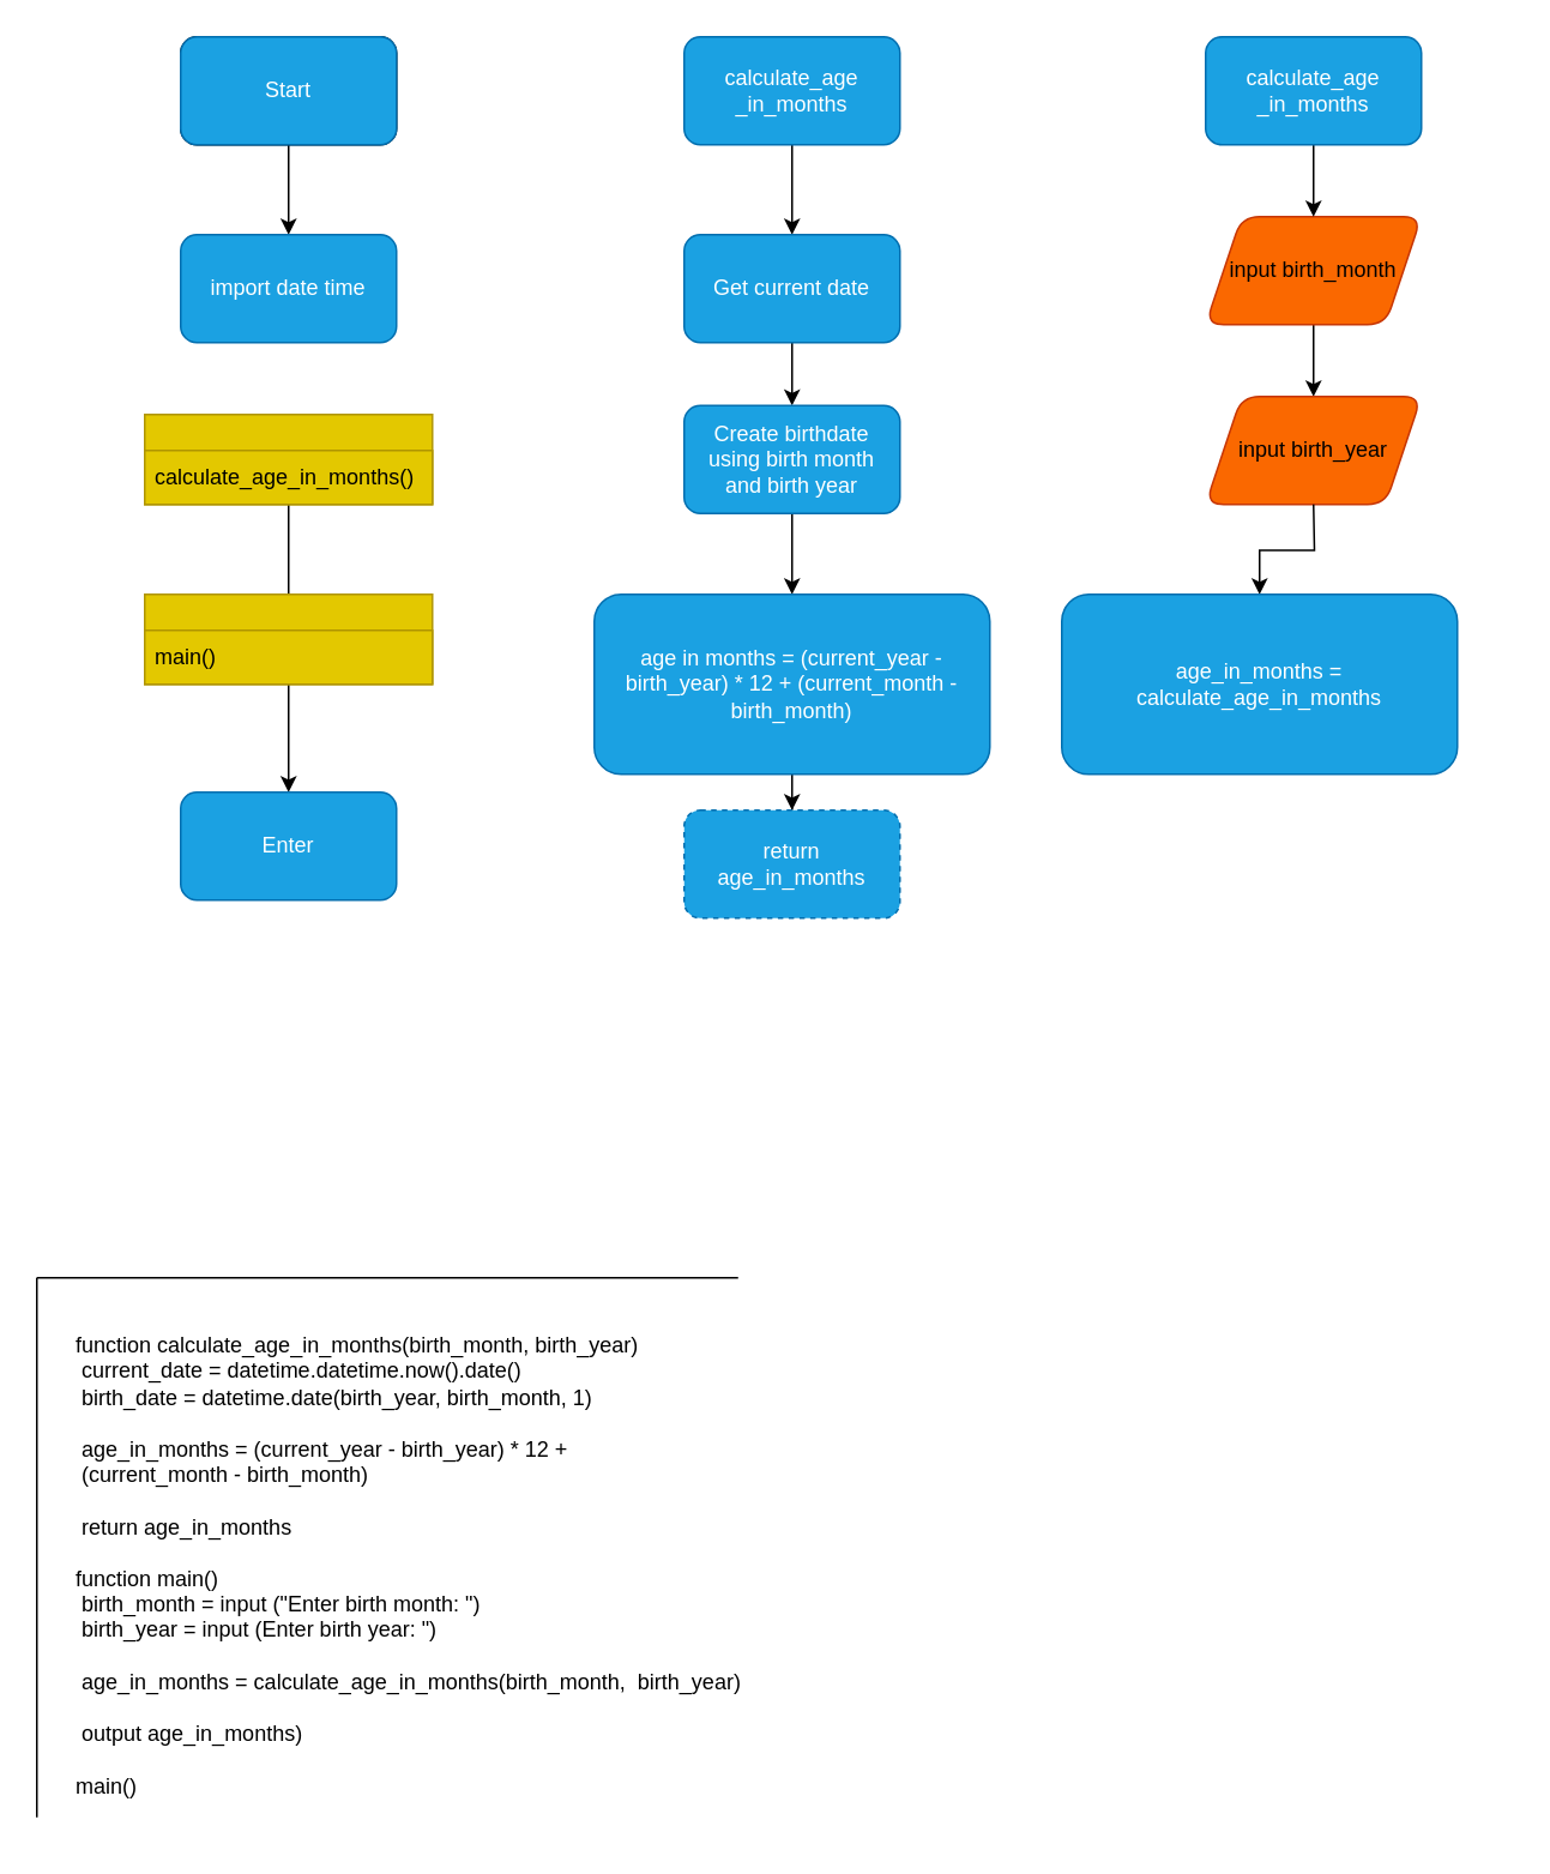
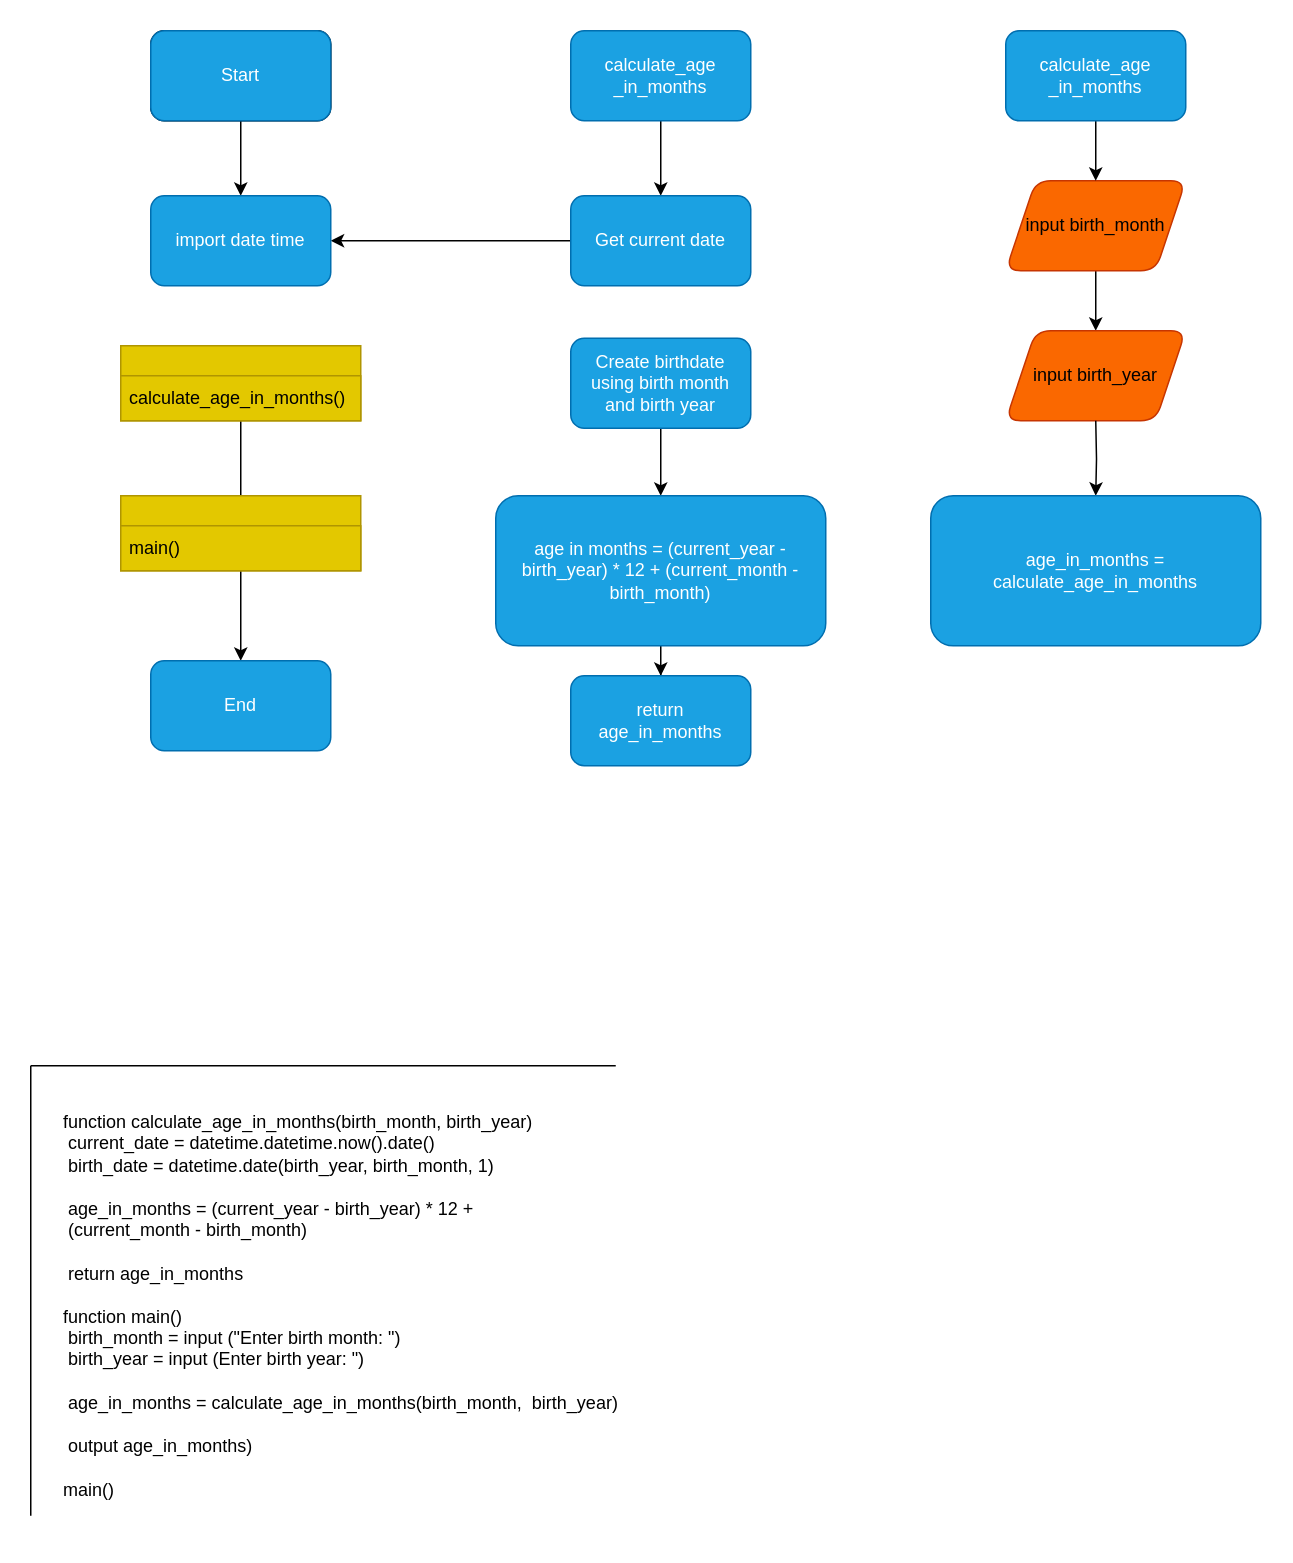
  <mxCell id="0" />
  <mxCell id="1" parent="0" />
  <mxCell id="2" value="" style="edgeStyle=orthogonalEdgeStyle;rounded=0;orthogonalLoop=1;jettySize=auto;html=1;" edge="1" parent="1" source="3"><mxGeometry relative="1" as="geometry"><mxPoint x="160" y="130" as="targetPoint" /></mxGeometry></mxCell>
  <mxCell id="3" value="Start" style="rounded=1;whiteSpace=wrap;html=1;" vertex="1" parent="1"><mxGeometry x="100" y="20" width="120" height="60" as="geometry" /></mxCell>
  <mxCell id="4" value="" style="edgeStyle=orthogonalEdgeStyle;rounded=0;orthogonalLoop=1;jettySize=auto;html=1;" edge="1" parent="1" source="5"><mxGeometry relative="1" as="geometry"><mxPoint x="730" y="220" as="targetPoint" /></mxGeometry></mxCell>
  <mxCell id="5" value="input birth_month" style="shape=parallelogram;perimeter=parallelogramPerimeter;whiteSpace=wrap;html=1;fixedSize=1;rounded=1;fillColor=#fa6800;fontColor=#000000;strokeColor=#C73500;" vertex="1" parent="1"><mxGeometry x="670" y="120" width="120" height="60" as="geometry" /></mxCell>
  <mxCell id="6" value="input birth_year" style="shape=parallelogram;perimeter=parallelogramPerimeter;whiteSpace=wrap;html=1;fixedSize=1;rounded=1;fillColor=#fa6800;fontColor=#000000;strokeColor=#C73500;" vertex="1" parent="1"><mxGeometry x="670" y="220" width="120" height="60" as="geometry" /></mxCell>
  <mxCell id="7" value="" style="edgeStyle=orthogonalEdgeStyle;rounded=0;orthogonalLoop=1;jettySize=auto;html=1;" edge="1" parent="1" source="8"><mxGeometry relative="1" as="geometry"><mxPoint x="160" y="440" as="targetPoint" /></mxGeometry></mxCell>
  <mxCell id="8" value="" style="swimlane;fontStyle=0;childLayout=stackLayout;horizontal=1;startSize=20;horizontalStack=0;resizeParent=1;resizeParentMax=0;resizeLast=0;collapsible=1;marginBottom=0;whiteSpace=wrap;html=1;fillColor=#e3c800;fontColor=#000000;strokeColor=#B09500;" vertex="1" parent="1"><mxGeometry x="80" y="230" width="160" height="50" as="geometry" /></mxCell>
  <mxCell id="9" value="calculate_age_in_months()" style="text;strokeColor=#B09500;fillColor=#e3c800;align=left;verticalAlign=middle;spacingLeft=4;spacingRight=4;overflow=hidden;points=[[0,0.5],[1,0.5]];portConstraint=eastwest;rotatable=0;whiteSpace=wrap;html=1;fontColor=#000000;" vertex="1" parent="8"><mxGeometry y="20" width="160" height="30" as="geometry" /></mxCell>
  <mxCell id="10" value="" style="edgeStyle=orthogonalEdgeStyle;rounded=0;orthogonalLoop=1;jettySize=auto;html=1;" edge="1" parent="1" source="11"><mxGeometry relative="1" as="geometry"><mxPoint x="440" y="130" as="targetPoint" /></mxGeometry></mxCell>
  <mxCell id="11" value="calculate_age&lt;br&gt;_in_months" style="rounded=1;whiteSpace=wrap;html=1;fillColor=#1ba1e2;fontColor=#ffffff;strokeColor=#006EAF;" vertex="1" parent="1"><mxGeometry x="380" y="20" width="120" height="60" as="geometry" /></mxCell>
- <mxCell id="12" value="" style="edgeStyle=orthogonalEdgeStyle;rounded=0;orthogonalLoop=1;jettySize=auto;html=1;" edge="1" parent="1" source="13" target="15"><mxGeometry relative="1" as="geometry" /></mxCell>
+ <mxCell id="12" value="" style="edgeStyle=orthogonalEdgeStyle;rounded=0;orthogonalLoop=1;jettySize=auto;html=1;" edge="1" parent="1" source="13" target="20"><mxGeometry relative="1" as="geometry" /></mxCell>
  <mxCell id="13" value="Get current date" style="whiteSpace=wrap;html=1;rounded=1;fillColor=#1ba1e2;fontColor=#ffffff;strokeColor=#006EAF;" vertex="1" parent="1"><mxGeometry x="380" y="130" width="120" height="60" as="geometry" /></mxCell>
  <mxCell id="14" value="" style="edgeStyle=orthogonalEdgeStyle;rounded=0;orthogonalLoop=1;jettySize=auto;html=1;" edge="1" parent="1" source="15" target="17"><mxGeometry relative="1" as="geometry" /></mxCell>
  <mxCell id="15" value="Create birthdate using birth month&lt;br&gt;and birth year" style="whiteSpace=wrap;html=1;rounded=1;fillColor=#1ba1e2;fontColor=#ffffff;strokeColor=#006EAF;" vertex="1" parent="1"><mxGeometry x="380" y="225" width="120" height="60" as="geometry" /></mxCell>
  <mxCell id="16" value="" style="edgeStyle=orthogonalEdgeStyle;rounded=0;orthogonalLoop=1;jettySize=auto;html=1;" edge="1" parent="1" source="17" target="18"><mxGeometry relative="1" as="geometry" /></mxCell>
  <mxCell id="17" value="age in months = (current_year - birth_year) * 12 + (current_month -&lt;br&gt;birth_month)" style="whiteSpace=wrap;html=1;rounded=1;fillColor=#1ba1e2;fontColor=#ffffff;strokeColor=#006EAF;" vertex="1" parent="1"><mxGeometry x="330" y="330" width="220" height="100" as="geometry" /></mxCell>
- <mxCell id="18" value="return&lt;br&gt;age_in_months" style="whiteSpace=wrap;html=1;rounded=1;fillColor=#1ba1e2;fontColor=#ffffff;strokeColor=#006EAF;dashed=1;" vertex="1" parent="1"><mxGeometry x="380" y="450" width="120" height="60" as="geometry" /></mxCell>
+ <mxCell id="18" value="return&lt;br&gt;age_in_months" style="whiteSpace=wrap;html=1;rounded=1;fillColor=#1ba1e2;fontColor=#ffffff;strokeColor=#006EAF;" vertex="1" parent="1"><mxGeometry x="380" y="450" width="120" height="60" as="geometry" /></mxCell>
  <mxCell id="19" value="Start" style="rounded=1;whiteSpace=wrap;html=1;fillColor=#1ba1e2;fontColor=#ffffff;strokeColor=#006EAF;" vertex="1" parent="1"><mxGeometry x="100" y="20" width="120" height="60" as="geometry" /></mxCell>
  <mxCell id="20" value="import date time&lt;br&gt;" style="whiteSpace=wrap;html=1;rounded=1;fillColor=#1ba1e2;fontColor=#ffffff;strokeColor=#006EAF;" vertex="1" parent="1"><mxGeometry x="100" y="130" width="120" height="60" as="geometry" /></mxCell>
- <mxCell id="21" value="Enter" style="rounded=1;whiteSpace=wrap;html=1;fillColor=#1ba1e2;fontColor=#ffffff;strokeColor=#006EAF;" vertex="1" parent="1"><mxGeometry x="100" y="440" width="120" height="60" as="geometry" /></mxCell>
+ <mxCell id="21" value="End" style="rounded=1;whiteSpace=wrap;html=1;fillColor=#1ba1e2;fontColor=#ffffff;strokeColor=#006EAF;" vertex="1" parent="1"><mxGeometry x="100" y="440" width="120" height="60" as="geometry" /></mxCell>
  <mxCell id="22" value="function calculate_age_in_months(birth_month, birth_year)&lt;br&gt;&lt;span style=&quot;white-space: pre;&quot;&gt; &lt;/span&gt;current_date = datetime.datetime.now().date()&lt;br&gt;&lt;span style=&quot;white-space: pre;&quot;&gt; &lt;/span&gt;birth_date = datetime.date(birth_year, birth_month, 1)&lt;br&gt;&lt;span style=&quot;white-space: pre;&quot;&gt; &lt;/span&gt;&lt;br&gt;&lt;span style=&quot;white-space: pre;&quot;&gt; &lt;/span&gt;age_in_months = (current_year - birth_year) * 12 +&lt;br&gt;&lt;span style=&quot;white-space: pre;&quot;&gt; &lt;/span&gt;(current_month - birth_month)&lt;br&gt;&lt;br&gt;&lt;span style=&quot;white-space: pre;&quot;&gt; &lt;/span&gt;return age_in_months&lt;br&gt;&lt;br&gt;function main()&lt;br&gt;&lt;span style=&quot;white-space: pre;&quot;&gt; &lt;/span&gt;birth_month = input (&quot;Enter birth month: &quot;)&lt;br&gt;&lt;span style=&quot;white-space: pre;&quot;&gt; &lt;/span&gt;birth_year = input (Enter birth year: &quot;)&lt;br&gt;&lt;span style=&quot;white-space: pre;&quot;&gt; &lt;/span&gt;&lt;br&gt;&lt;span style=&quot;white-space: pre;&quot;&gt; &lt;/span&gt;age_in_months = calculate_age_in_months(birth_month, &lt;span style=&quot;white-space: pre;&quot;&gt; &lt;/span&gt;birth_year)&lt;br&gt;&lt;br&gt;&lt;span style=&quot;white-space: pre;&quot;&gt; &lt;/span&gt;output age_in_months)&lt;br&gt;&lt;br&gt;main()" style="text;html=1;strokeColor=none;fillColor=none;align=left;verticalAlign=middle;whiteSpace=wrap;rounded=0;" vertex="1" parent="1"><mxGeometry x="40" y="720" width="380" height="300" as="geometry" /></mxCell>
  <mxCell id="23" value="" style="endArrow=none;html=1;rounded=0;" edge="1" parent="1"><mxGeometry width="50" height="50" relative="1" as="geometry"><mxPoint x="20" y="710" as="sourcePoint" /><mxPoint x="410" y="710" as="targetPoint" /><Array as="points"><mxPoint x="160" y="710" /></Array></mxGeometry></mxCell>
  <mxCell id="24" value="" style="endArrow=none;html=1;rounded=0;" edge="1" parent="1"><mxGeometry width="50" height="50" relative="1" as="geometry"><mxPoint x="20" y="710" as="sourcePoint" /><mxPoint x="20" y="1010" as="targetPoint" /></mxGeometry></mxCell>
  <mxCell id="25" value="" style="swimlane;fontStyle=0;childLayout=stackLayout;horizontal=1;startSize=20;horizontalStack=0;resizeParent=1;resizeParentMax=0;resizeLast=0;collapsible=1;marginBottom=0;whiteSpace=wrap;html=1;fillColor=#e3c800;fontColor=#000000;strokeColor=#B09500;" vertex="1" parent="1"><mxGeometry x="80" y="330" width="160" height="50" as="geometry" /></mxCell>
  <mxCell id="26" value="main()" style="text;strokeColor=#B09500;fillColor=#e3c800;align=left;verticalAlign=middle;spacingLeft=4;spacingRight=4;overflow=hidden;points=[[0,0.5],[1,0.5]];portConstraint=eastwest;rotatable=0;whiteSpace=wrap;html=1;fontColor=#000000;" vertex="1" parent="25"><mxGeometry y="20" width="160" height="30" as="geometry" /></mxCell>
  <mxCell id="27" value="" style="edgeStyle=orthogonalEdgeStyle;rounded=0;orthogonalLoop=1;jettySize=auto;html=1;" edge="1" parent="1" source="28"><mxGeometry relative="1" as="geometry"><mxPoint x="730" y="120" as="targetPoint" /></mxGeometry></mxCell>
  <mxCell id="28" value="calculate_age&lt;br&gt;_in_months" style="rounded=1;whiteSpace=wrap;html=1;fillColor=#1ba1e2;fontColor=#ffffff;strokeColor=#006EAF;" vertex="1" parent="1"><mxGeometry x="670" y="20" width="120" height="60" as="geometry" /></mxCell>
  <mxCell id="29" value="" style="edgeStyle=orthogonalEdgeStyle;rounded=0;orthogonalLoop=1;jettySize=auto;html=1;" edge="1" parent="1" target="30"><mxGeometry relative="1" as="geometry"><mxPoint x="730" y="280" as="sourcePoint" /></mxGeometry></mxCell>
- <mxCell id="30" value="age_in_months = calculate_age_in_months" style="whiteSpace=wrap;html=1;rounded=1;fillColor=#1ba1e2;fontColor=#ffffff;strokeColor=#006EAF;" vertex="1" parent="1"><mxGeometry x="590" y="330" width="220" height="100" as="geometry" /></mxCell>
+ <mxCell id="30" value="age_in_months = calculate_age_in_months" style="whiteSpace=wrap;html=1;rounded=1;fillColor=#1ba1e2;fontColor=#ffffff;strokeColor=#006EAF;" vertex="1" parent="1"><mxGeometry x="620" y="330" width="220" height="100" as="geometry" /></mxCell>
